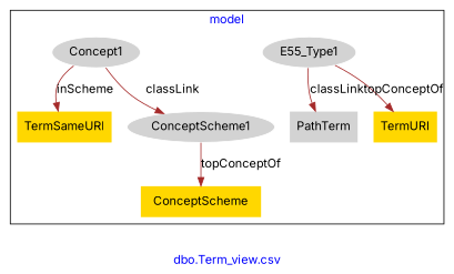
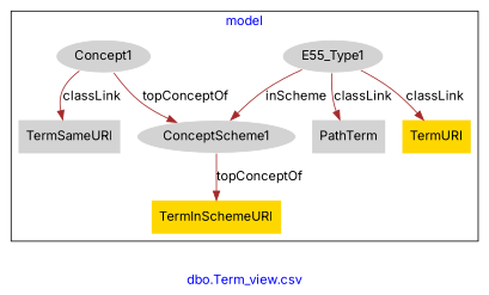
  digraph {
    fontcolor=blue
    fontname=Inter
    label="dbo.Term_view.csv"
    remincross=true
    node [fillcolor=lightgray fontname=Inter style=filled shape=plaintext]
    edge [color=brown fontcolor=black fontname=Inter]
    n1 [color=white label=E55_Type1 shape=""]
    n2 [fillcolor=gold label=TermURI]
    n3 [color=white label=ConceptScheme1 shape=""]
    n4 [label=PathTerm]
    n5 [color=white label=Concept1 shape=""]
-   n6 [fillcolor=gold label=TermSameURI]
-   n7 [fillcolor=gold label=ConceptScheme]
+   n6 [label=TermSameURI]
+   n7 [fillcolor=gold label=TermInSchemeURI]
    subgraph cluster_1 {
      label=model
      n1
      n2
      n3
      n4
      n5
      n6
      n7
    }
-   n1 -> n2 [label=topConceptOf]
+   n1 -> n2 [label=classLink]
+   n1 -> n3 [label=inScheme]
    n1 -> n4 [label=classLink]
    n3 -> n7 [label=topConceptOf]
-   n5 -> n3 [label=classLink]
-   n5 -> n6 [label=inScheme]
+   n5 -> n3 [label=topConceptOf]
+   n5 -> n6 [label=classLink]
  }
